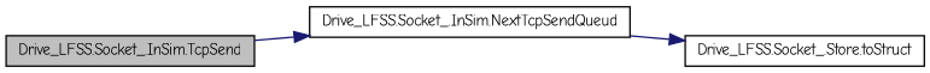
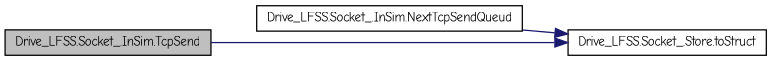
  digraph {
    fontname="Comic Neue"
    rankdir=LR
    node [color=black fontname="Comic Neue" fontsize=10 shape=record]
    edge [color=midnightblue fontname="Comic Neue" fontsize=10 labelfontname=FreeSans labelfontsize=10 style=solid]
    n1 [fillcolor=grey75 fontcolor=black height=0.2 label="Drive_LFSS.Socket_.InSim.TcpSend" style=filled width=0.4]
    n2 [height=0.2 label="Drive_LFSS.Socket_.InSim.NextTcpSendQueud" width=0.4]
    n3 [height=0.2 label="Drive_LFSS.Socket_.Store.toStruct" width=0.4]
-   n1 -> n2
+   n1 -> n3
    n2 -> n3
  }
